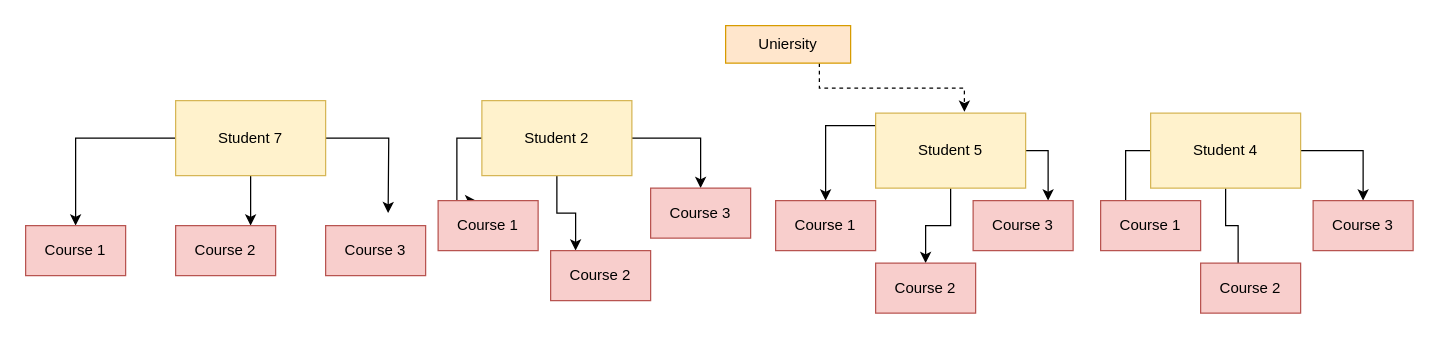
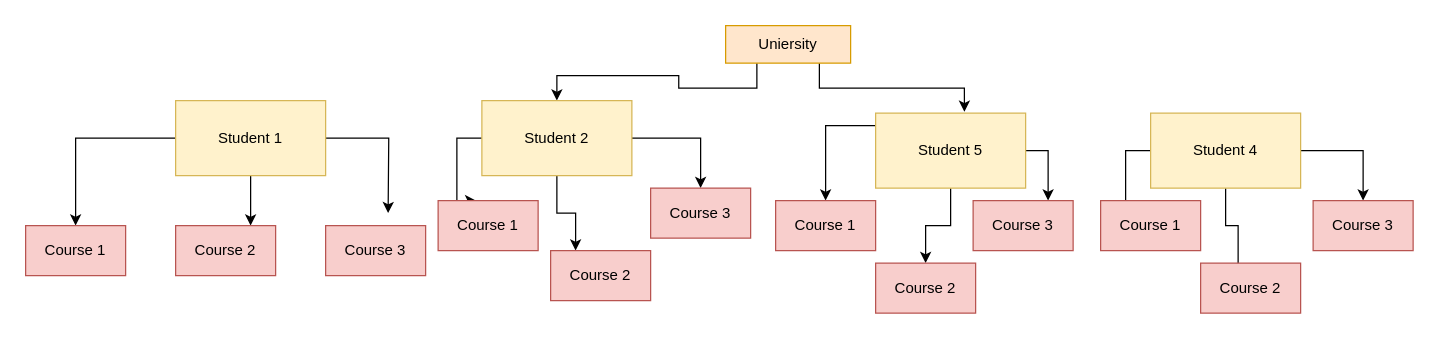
  <mxCell id="0" />
  <mxCell id="1" parent="0" />
- <mxCell id="3" style="edgeStyle=orthogonalEdgeStyle;rounded=0;orthogonalLoop=1;jettySize=auto;html=1;exitX=0.75;exitY=1;exitDx=0;exitDy=0;entryX=0.592;entryY=-0.017;entryDx=0;entryDy=0;entryPerimeter=0;dashed=1;" edge="1" parent="1" source="4" target="12"><mxGeometry relative="1" as="geometry" /></mxCell>
+ <mxCell id="2" style="edgeStyle=orthogonalEdgeStyle;rounded=0;orthogonalLoop=1;jettySize=auto;html=1;exitX=0.25;exitY=1;exitDx=0;exitDy=0;" edge="1" parent="1" source="4" target="8"><mxGeometry relative="1" as="geometry" /></mxCell>
+ <mxCell id="3" style="edgeStyle=orthogonalEdgeStyle;rounded=0;orthogonalLoop=1;jettySize=auto;html=1;exitX=0.75;exitY=1;exitDx=0;exitDy=0;entryX=0.592;entryY=-0.017;entryDx=0;entryDy=0;entryPerimeter=0;" edge="1" parent="1" source="4" target="12"><mxGeometry relative="1" as="geometry" /></mxCell>
  <mxCell id="4" value="Uniersity" style="rounded=0;whiteSpace=wrap;html=1;fillColor=#ffe6cc;strokeColor=#d79b00;" vertex="1" parent="1"><mxGeometry x="580" y="20" width="100" height="30" as="geometry" /></mxCell>
  <mxCell id="5" style="edgeStyle=orthogonalEdgeStyle;rounded=0;orthogonalLoop=1;jettySize=auto;html=1;" edge="1" parent="1" source="8"><mxGeometry relative="1" as="geometry"><mxPoint x="380" y="160" as="targetPoint" /></mxGeometry></mxCell>
  <mxCell id="6" style="edgeStyle=orthogonalEdgeStyle;rounded=0;orthogonalLoop=1;jettySize=auto;html=1;entryX=0.25;entryY=0;entryDx=0;entryDy=0;" edge="1" parent="1" source="8" target="25"><mxGeometry relative="1" as="geometry" /></mxCell>
  <mxCell id="7" style="edgeStyle=orthogonalEdgeStyle;rounded=0;orthogonalLoop=1;jettySize=auto;html=1;entryX=0.5;entryY=0;entryDx=0;entryDy=0;" edge="1" parent="1" source="8" target="26"><mxGeometry relative="1" as="geometry"><mxPoint x="550" y="130" as="targetPoint" /><Array as="points"><mxPoint x="560" y="110" /></Array></mxGeometry></mxCell>
  <mxCell id="8" value="Student 2" style="rounded=0;whiteSpace=wrap;html=1;fillColor=#fff2cc;strokeColor=#d6b656;" vertex="1" parent="1"><mxGeometry x="385" y="80" width="120" height="60" as="geometry" /></mxCell>
  <mxCell id="9" style="edgeStyle=orthogonalEdgeStyle;rounded=0;orthogonalLoop=1;jettySize=auto;html=1;entryX=0.5;entryY=0;entryDx=0;entryDy=0;" edge="1" parent="1" source="12" target="30"><mxGeometry relative="1" as="geometry"><mxPoint x="620" y="120" as="targetPoint" /><Array as="points"><mxPoint x="660" y="100" /></Array></mxGeometry></mxCell>
  <mxCell id="10" style="edgeStyle=orthogonalEdgeStyle;rounded=0;orthogonalLoop=1;jettySize=auto;html=1;" edge="1" parent="1" source="12" target="29"><mxGeometry relative="1" as="geometry" /></mxCell>
  <mxCell id="11" style="edgeStyle=orthogonalEdgeStyle;rounded=0;orthogonalLoop=1;jettySize=auto;html=1;exitX=1;exitY=0.5;exitDx=0;exitDy=0;entryX=0.75;entryY=0;entryDx=0;entryDy=0;" edge="1" parent="1" source="12" target="28"><mxGeometry relative="1" as="geometry"><Array as="points"><mxPoint x="838" y="120" /></Array></mxGeometry></mxCell>
  <mxCell id="12" value="Student 5" style="rounded=0;whiteSpace=wrap;html=1;fillColor=#fff2cc;strokeColor=#d6b656;" vertex="1" parent="1"><mxGeometry x="700" y="90" width="120" height="60" as="geometry" /></mxCell>
  <mxCell id="13" style="edgeStyle=orthogonalEdgeStyle;rounded=0;orthogonalLoop=1;jettySize=auto;html=1;exitX=0;exitY=0.5;exitDx=0;exitDy=0;entryX=0.5;entryY=0;entryDx=0;entryDy=0;" edge="1" parent="1" source="16" target="21"><mxGeometry relative="1" as="geometry" /></mxCell>
  <mxCell id="14" style="edgeStyle=orthogonalEdgeStyle;rounded=0;orthogonalLoop=1;jettySize=auto;html=1;entryX=0.75;entryY=0;entryDx=0;entryDy=0;" edge="1" parent="1" source="16" target="22"><mxGeometry relative="1" as="geometry" /></mxCell>
  <mxCell id="15" style="edgeStyle=orthogonalEdgeStyle;rounded=0;orthogonalLoop=1;jettySize=auto;html=1;" edge="1" parent="1" source="16"><mxGeometry relative="1" as="geometry"><mxPoint x="310" y="170" as="targetPoint" /></mxGeometry></mxCell>
- <mxCell id="16" value="Student 7" style="rounded=0;whiteSpace=wrap;html=1;fillColor=#fff2cc;strokeColor=#d6b656;" vertex="1" parent="1"><mxGeometry x="140" y="80" width="120" height="60" as="geometry" /></mxCell>
+ <mxCell id="16" value="Student 1" style="rounded=0;whiteSpace=wrap;html=1;fillColor=#fff2cc;strokeColor=#d6b656;" vertex="1" parent="1"><mxGeometry x="140" y="80" width="120" height="60" as="geometry" /></mxCell>
  <mxCell id="17" style="edgeStyle=orthogonalEdgeStyle;rounded=0;orthogonalLoop=1;jettySize=auto;html=1;" edge="1" parent="1" source="20"><mxGeometry relative="1" as="geometry"><mxPoint x="900" y="160" as="targetPoint" /></mxGeometry></mxCell>
  <mxCell id="18" style="edgeStyle=orthogonalEdgeStyle;rounded=0;orthogonalLoop=1;jettySize=auto;html=1;entryX=0.375;entryY=0.25;entryDx=0;entryDy=0;entryPerimeter=0;" edge="1" parent="1" source="20" target="33"><mxGeometry relative="1" as="geometry" /></mxCell>
  <mxCell id="19" style="edgeStyle=orthogonalEdgeStyle;rounded=0;orthogonalLoop=1;jettySize=auto;html=1;entryX=0.5;entryY=0;entryDx=0;entryDy=0;" edge="1" parent="1" source="20" target="31"><mxGeometry relative="1" as="geometry" /></mxCell>
  <mxCell id="20" value="Student 4" style="rounded=0;whiteSpace=wrap;html=1;fillColor=#fff2cc;strokeColor=#d6b656;" vertex="1" parent="1"><mxGeometry x="920" y="90" width="120" height="60" as="geometry" /></mxCell>
  <mxCell id="21" value="Course 1" style="rounded=0;whiteSpace=wrap;html=1;fillColor=#f8cecc;strokeColor=#b85450;" vertex="1" parent="1"><mxGeometry x="20" y="180" width="80" height="40" as="geometry" /></mxCell>
  <mxCell id="22" value="Course 2" style="rounded=0;whiteSpace=wrap;html=1;fillColor=#f8cecc;strokeColor=#b85450;" vertex="1" parent="1"><mxGeometry x="140" y="180" width="80" height="40" as="geometry" /></mxCell>
  <mxCell id="23" value="Course 3" style="rounded=0;whiteSpace=wrap;html=1;fillColor=#f8cecc;strokeColor=#b85450;" vertex="1" parent="1"><mxGeometry x="260" y="180" width="80" height="40" as="geometry" /></mxCell>
  <mxCell id="24" value="Course 1" style="rounded=0;whiteSpace=wrap;html=1;fillColor=#f8cecc;strokeColor=#b85450;" vertex="1" parent="1"><mxGeometry x="350" y="160" width="80" height="40" as="geometry" /></mxCell>
  <mxCell id="25" value="Course 2" style="rounded=0;whiteSpace=wrap;html=1;fillColor=#f8cecc;strokeColor=#b85450;" vertex="1" parent="1"><mxGeometry x="440" y="200" width="80" height="40" as="geometry" /></mxCell>
  <mxCell id="26" value="Course 3" style="rounded=0;whiteSpace=wrap;html=1;fillColor=#f8cecc;strokeColor=#b85450;" vertex="1" parent="1"><mxGeometry x="520" y="150" width="80" height="40" as="geometry" /></mxCell>
  <mxCell id="27" style="edgeStyle=orthogonalEdgeStyle;rounded=0;orthogonalLoop=1;jettySize=auto;html=1;exitX=0.5;exitY=1;exitDx=0;exitDy=0;" edge="1" parent="1" source="25" target="25"><mxGeometry relative="1" as="geometry" /></mxCell>
  <mxCell id="28" value="Course 3" style="rounded=0;whiteSpace=wrap;html=1;fillColor=#f8cecc;strokeColor=#b85450;" vertex="1" parent="1"><mxGeometry x="778" y="160" width="80" height="40" as="geometry" /></mxCell>
  <mxCell id="29" value="Course 2" style="rounded=0;whiteSpace=wrap;html=1;fillColor=#f8cecc;strokeColor=#b85450;" vertex="1" parent="1"><mxGeometry x="700" y="210" width="80" height="40" as="geometry" /></mxCell>
  <mxCell id="30" value="Course 1" style="rounded=0;whiteSpace=wrap;html=1;fillColor=#f8cecc;strokeColor=#b85450;" vertex="1" parent="1"><mxGeometry x="620" y="160" width="80" height="40" as="geometry" /></mxCell>
  <mxCell id="31" value="&lt;span&gt;Course 3&lt;/span&gt;" style="rounded=0;whiteSpace=wrap;html=1;fillColor=#f8cecc;strokeColor=#b85450;" vertex="1" parent="1"><mxGeometry x="1050" y="160" width="80" height="40" as="geometry" /></mxCell>
  <mxCell id="32" value="Course 1" style="rounded=0;whiteSpace=wrap;html=1;fillColor=#f8cecc;strokeColor=#b85450;" vertex="1" parent="1"><mxGeometry x="880" y="160" width="80" height="40" as="geometry" /></mxCell>
  <mxCell id="33" value="&lt;span&gt;Course 2&lt;/span&gt;" style="rounded=0;whiteSpace=wrap;html=1;fillColor=#f8cecc;strokeColor=#b85450;" vertex="1" parent="1"><mxGeometry x="960" y="210" width="80" height="40" as="geometry" /></mxCell>
